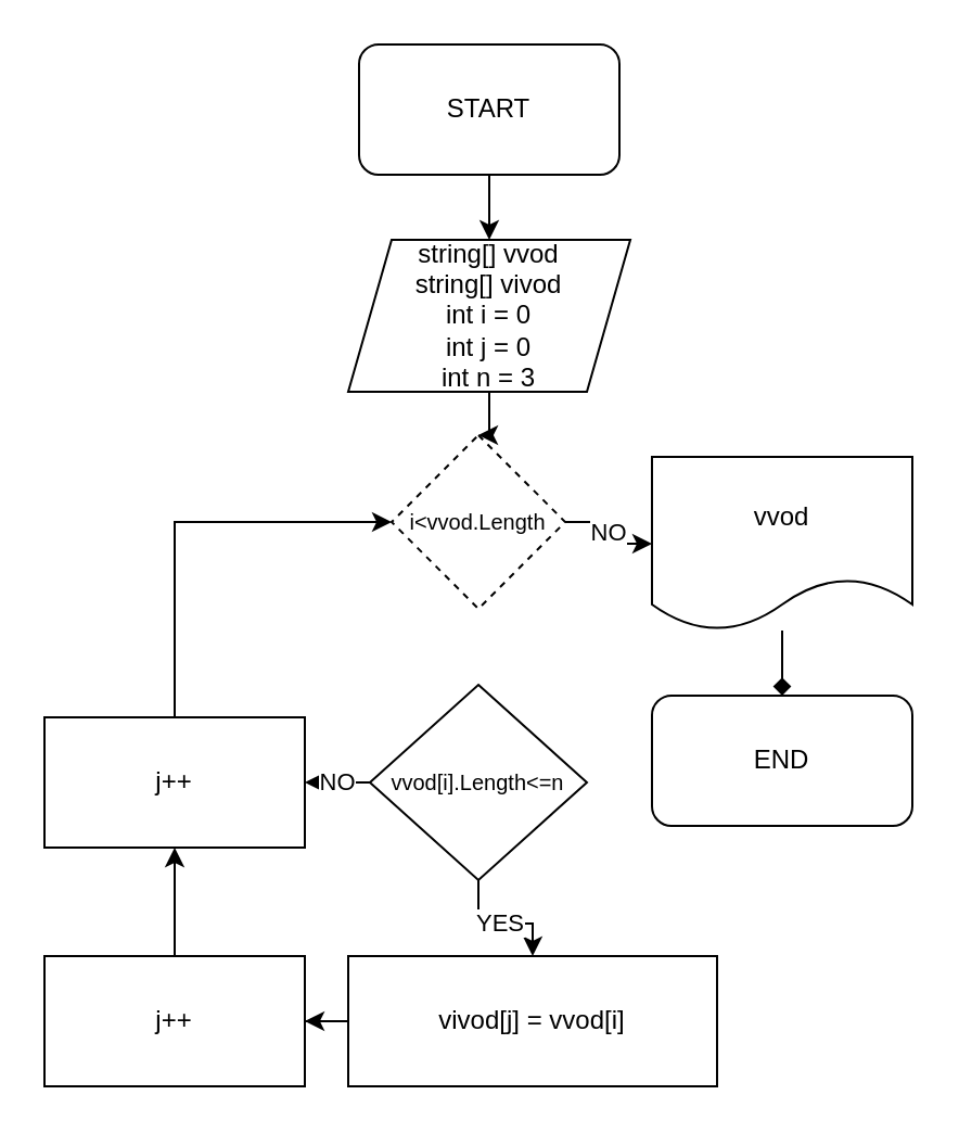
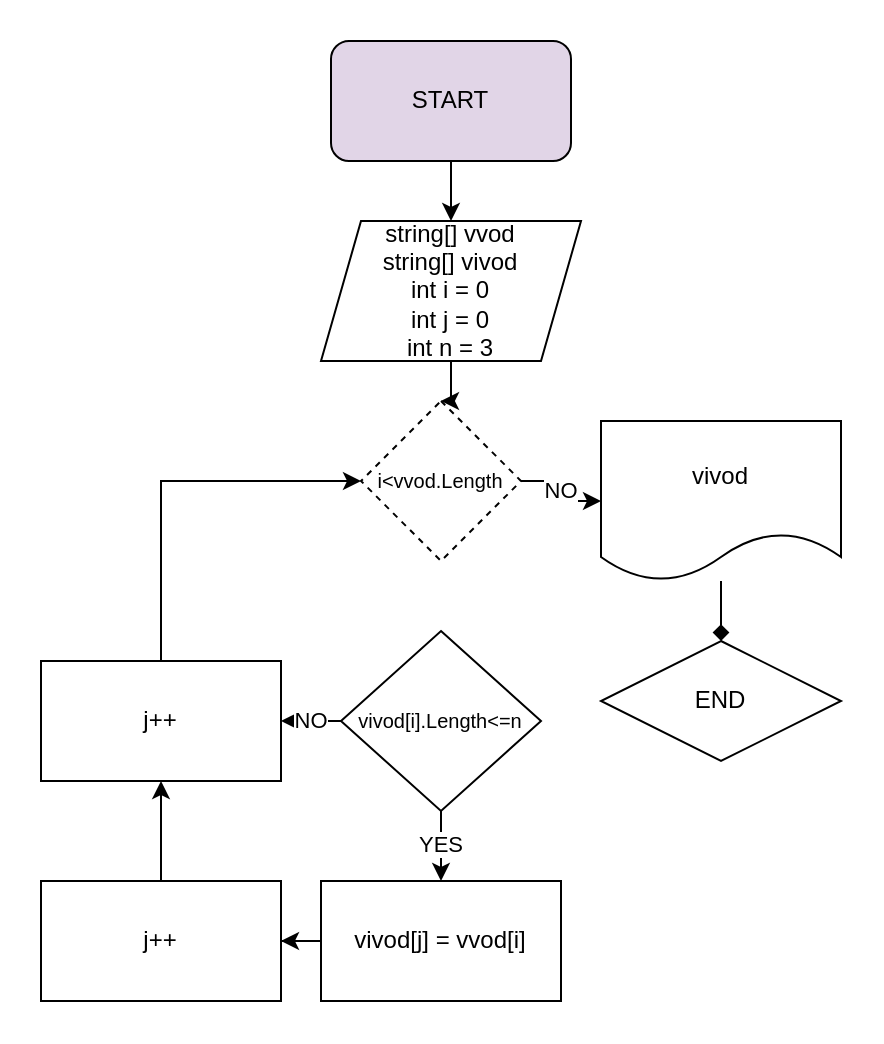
  <mxCell id="0" />
  <mxCell id="1" parent="0" />
- <mxCell id="2" value="START" style="rounded=1;whiteSpace=wrap;html=1;" vertex="1" parent="1"><mxGeometry x="165" y="20" width="120" height="60" as="geometry" /></mxCell>
- <mxCell id="3" value="END" style="rounded=1;whiteSpace=wrap;html=1;" vertex="1" parent="1"><mxGeometry x="300" y="320" width="120" height="60" as="geometry" /></mxCell>
+ <mxCell id="2" value="START" style="rounded=1;whiteSpace=wrap;html=1;fillColor=#e1d5e7;" vertex="1" parent="1"><mxGeometry x="165" y="20" width="120" height="60" as="geometry" /></mxCell>
+ <mxCell id="3" value="END" style="rhombus;whiteSpace=wrap;html=1;" vertex="1" parent="1"><mxGeometry x="300" y="320" width="120" height="60" as="geometry" /></mxCell>
  <mxCell id="4" value="" style="edgeStyle=orthogonalEdgeStyle;rounded=0;orthogonalLoop=1;jettySize=auto;html=1;" edge="1" parent="1" source="5" target="7"><mxGeometry relative="1" as="geometry" /></mxCell>
  <mxCell id="5" value="&lt;font style=&quot;font-size: 12px;&quot;&gt;&lt;span style=&quot;background-color: initial;&quot;&gt;string[] vvod&lt;/span&gt;&lt;br&gt;&lt;span style=&quot;background-color: initial;&quot;&gt;string[] vivod&lt;/span&gt;&lt;br&gt;&lt;span style=&quot;background-color: initial;&quot;&gt;int i = 0&lt;/span&gt;&lt;br&gt;&lt;span style=&quot;background-color: initial;&quot;&gt;int j = 0&lt;/span&gt;&lt;br&gt;&lt;span style=&quot;background-color: initial;&quot;&gt;int n = 3&lt;/span&gt;&lt;/font&gt;" style="shape=parallelogram;perimeter=parallelogramPerimeter;whiteSpace=wrap;html=1;fixedSize=1;align=center;" vertex="1" parent="1"><mxGeometry x="160" y="110" width="130" height="70" as="geometry" /></mxCell>
  <mxCell id="6" value="NO" style="edgeStyle=orthogonalEdgeStyle;rounded=0;orthogonalLoop=1;jettySize=auto;html=1;" edge="1" parent="1" source="7" target="18"><mxGeometry relative="1" as="geometry" /></mxCell>
  <mxCell id="7" value="&lt;font style=&quot;font-size: 10px;&quot;&gt;i&amp;lt;vvod.Length&lt;/font&gt;" style="rhombus;whiteSpace=wrap;html=1;dashed=1;" vertex="1" parent="1"><mxGeometry x="180" y="200" width="80" height="80" as="geometry" /></mxCell>
  <mxCell id="8" value="YES" style="edgeStyle=orthogonalEdgeStyle;rounded=0;orthogonalLoop=1;jettySize=auto;html=1;" edge="1" parent="1" source="10" target="12"><mxGeometry relative="1" as="geometry" /></mxCell>
  <mxCell id="9" value="NO" style="edgeStyle=orthogonalEdgeStyle;rounded=0;orthogonalLoop=1;jettySize=auto;html=1;" edge="1" parent="1" source="10" target="14"><mxGeometry relative="1" as="geometry" /></mxCell>
- <mxCell id="10" value="&lt;font style=&quot;font-size: 10px;&quot;&gt;vvod[i].Length&amp;lt;=n&lt;/font&gt;" style="rhombus;whiteSpace=wrap;html=1;" vertex="1" parent="1"><mxGeometry x="170" y="315" width="100" height="90" as="geometry" /></mxCell>
+ <mxCell id="10" value="&lt;font style=&quot;font-size: 10px;&quot;&gt;vivod[i].Length&amp;lt;=n&lt;/font&gt;" style="rhombus;whiteSpace=wrap;html=1;" vertex="1" parent="1"><mxGeometry x="170" y="315" width="100" height="90" as="geometry" /></mxCell>
  <mxCell id="11" value="" style="edgeStyle=orthogonalEdgeStyle;rounded=0;orthogonalLoop=1;jettySize=auto;html=1;" edge="1" parent="1" source="12" target="16"><mxGeometry relative="1" as="geometry" /></mxCell>
- <mxCell id="12" value="vivod[j] = vvod[i]" style="rounded=0;whiteSpace=wrap;html=1;" vertex="1" parent="1"><mxGeometry x="160" y="440" width="170" height="60" as="geometry" /></mxCell>
+ <mxCell id="12" value="vivod[j] = vvod[i]" style="rounded=0;whiteSpace=wrap;html=1;" vertex="1" parent="1"><mxGeometry x="160" y="440" width="120" height="60" as="geometry" /></mxCell>
  <mxCell id="13" style="edgeStyle=orthogonalEdgeStyle;rounded=0;orthogonalLoop=1;jettySize=auto;html=1;entryX=0;entryY=0.5;entryDx=0;entryDy=0;" edge="1" parent="1" source="14" target="7"><mxGeometry relative="1" as="geometry"><Array as="points"><mxPoint y="240" x="80" /></Array></mxGeometry></mxCell>
  <mxCell id="14" value="j++" style="rounded=0;whiteSpace=wrap;html=1;" vertex="1" parent="1"><mxGeometry x="20" y="330" width="120" height="60" as="geometry" /></mxCell>
  <mxCell id="15" value="" style="edgeStyle=orthogonalEdgeStyle;rounded=0;orthogonalLoop=1;jettySize=auto;html=1;" edge="1" parent="1" source="16" target="14"><mxGeometry relative="1" as="geometry" /></mxCell>
  <mxCell id="16" value="j++" style="rounded=0;whiteSpace=wrap;html=1;" vertex="1" parent="1"><mxGeometry x="20" y="440" width="120" height="60" as="geometry" /></mxCell>
  <mxCell id="17" value="" style="edgeStyle=orthogonalEdgeStyle;rounded=0;orthogonalLoop=1;jettySize=auto;html=1;endArrow=diamond;" edge="1" parent="1" source="18" target="3"><mxGeometry relative="1" as="geometry" /></mxCell>
- <mxCell id="18" value="vvod" style="shape=document;whiteSpace=wrap;html=1;boundedLbl=1;" vertex="1" parent="1"><mxGeometry x="300" y="210" width="120" height="80" as="geometry" /></mxCell>
+ <mxCell id="18" value="vivod" style="shape=document;whiteSpace=wrap;html=1;boundedLbl=1;" vertex="1" parent="1"><mxGeometry x="300" y="210" width="120" height="80" as="geometry" /></mxCell>
  <mxCell id="19" value="" style="endArrow=classic;html=1;rounded=0;exitX=0.5;exitY=1;exitDx=0;exitDy=0;entryX=0.5;entryY=0;entryDx=0;entryDy=0;" edge="1" parent="1" source="2" target="5"><mxGeometry width="50" height="50" relative="1" as="geometry"><mxPoint x="260" y="170" as="sourcePoint" /><mxPoint x="310" y="120" as="targetPoint" /></mxGeometry></mxCell>
